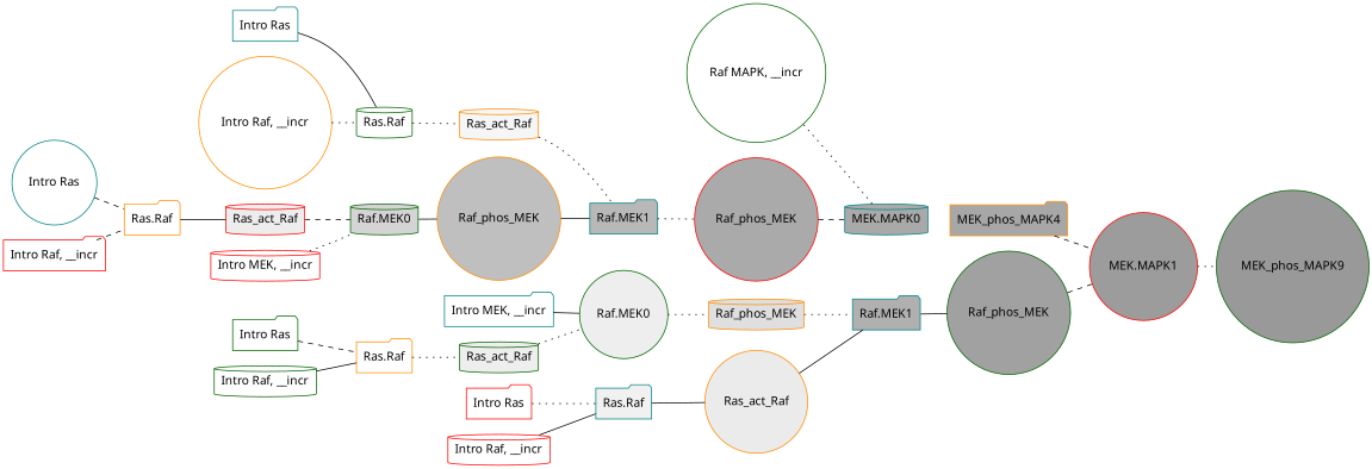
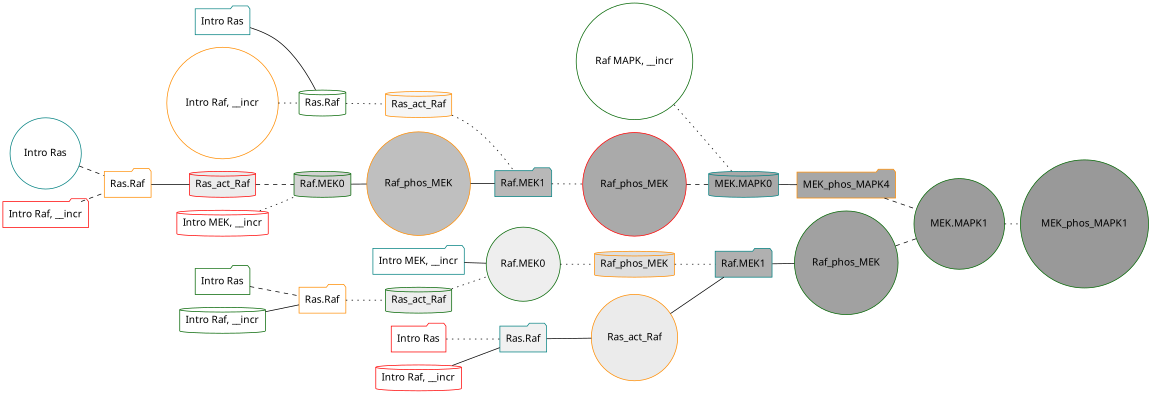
  digraph {
    rankdir=LR
    ranksep=0.30
    node [color=darkgreen fillcolor="0.000 0.000 1.000" fontname="CMU Serif" shape=folder style=filled]
    edge [color="0.000 0.000 0.000" dir=none fontname="CMU Serif" style=dotted]
    n1 [color=teal label="Intro Ras"]
    n2 [label="Ras.Raf" shape=cylinder]
    n3 [color=darkorange fillcolor="0.000 0.000 0.961" label=Ras_act_Raf shape=cylinder]
    n4 [label="Intro Ras"]
    n5 [color=darkorange label="Ras.Raf"]
    n6 [fillcolor="0.000 0.000 0.931" label=Ras_act_Raf shape=cylinder]
    n7 [color=red label="Intro Ras"]
    n8 [color=teal fillcolor="0.000 0.000 0.945" label="Ras.Raf"]
    n9 [color=darkorange fillcolor="0.000 0.000 0.919" label=Ras_act_Raf shape=circle]
    n10 [color=teal label="Intro Ras" shape=circle]
    n11 [color=darkorange label="Ras.Raf"]
    n12 [color=red fillcolor="0.000 0.000 0.928" label=Ras_act_Raf shape=cylinder]
    n13 [label="Intro Raf, __incr" shape=cylinder]
    n14 [color=red label="Intro Raf, __incr"]
    n15 [color=red label="Intro Raf, __incr" shape=cylinder]
    n16 [color=darkorange label="Intro Raf, __incr" shape=circle]
    n17 [color=teal label="Intro MEK, __incr"]
    n18 [fillcolor="0.000 0.000 0.931" label="Raf.MEK0" shape=circle]
    n19 [color=darkorange fillcolor="0.000 0.000 0.874" label=Raf_phos_MEK shape=cylinder]
    n20 [color=red label="Intro MEK, __incr" shape=cylinder]
    n21 [fillcolor="0.000 0.000 0.830" label="Raf.MEK0" shape=cylinder]
    n22 [color=darkorange fillcolor="0.000 0.000 0.747" label=Raf_phos_MEK shape=circle]
    n23 [label="Raf MAPK, __incr" shape=circle]
    n24 [color=teal fillcolor="0.000 0.000 0.664" label="MEK.MAPK0" shape=cylinder]
    n25 [color=darkorange fillcolor="0.000 0.000 0.655" label=MEK_phos_MAPK4]
    n26 [color=teal fillcolor="0.000 0.000 0.721" label="Raf.MEK1"]
    n27 [color=red fillcolor="0.000 0.000 0.667" label=Raf_phos_MEK shape=circle]
    n28 [color=teal fillcolor="0.000 0.000 0.689" label="Raf.MEK1"]
    n29 [fillcolor="0.000 0.000 0.632" label=Raf_phos_MEK shape=circle]
-   n30 [color=red fillcolor="0.000 0.000 0.610" label="MEK.MAPK1" shape=circle]
-   n31 [fillcolor="0.000 0.000 0.600" label=MEK_phos_MAPK9 shape=circle]
+   n30 [fillcolor="0.000 0.000 0.610" label="MEK.MAPK1" shape=circle]
+   n31 [fillcolor="0.000 0.000 0.600" label=MEK_phos_MAPK1 shape=circle]
    n1 -> n2 [style=solid]
    n2 -> n3
    n3 -> n26
    n4 -> n5 [style=dashed]
    n5 -> n6
    n6 -> n18
    n7 -> n8
    n8 -> n9 [style=solid]
    n9 -> n28 [style=solid]
    n10 -> n11 [style=dashed]
    n11 -> n12 [style=solid]
    n12 -> n21 [style=dashed]
    n13 -> n5 [style=solid]
    n14 -> n11 [style=dashed]
    n15 -> n8 [style=solid]
    n16 -> n2
    n17 -> n18 [style=solid]
    n18 -> n19
    n19 -> n28
    n20 -> n21
    n21 -> n22 [style=solid]
    n22 -> n26 [style=solid]
    n23 -> n24
+   n24 -> n25 [style=solid]
    n25 -> n30 [style=dashed]
    n26 -> n27
    n27 -> n24 [style=dashed]
    n28 -> n29 [style=solid]
    n29 -> n30 [style=dashed]
    n30 -> n31
  }
